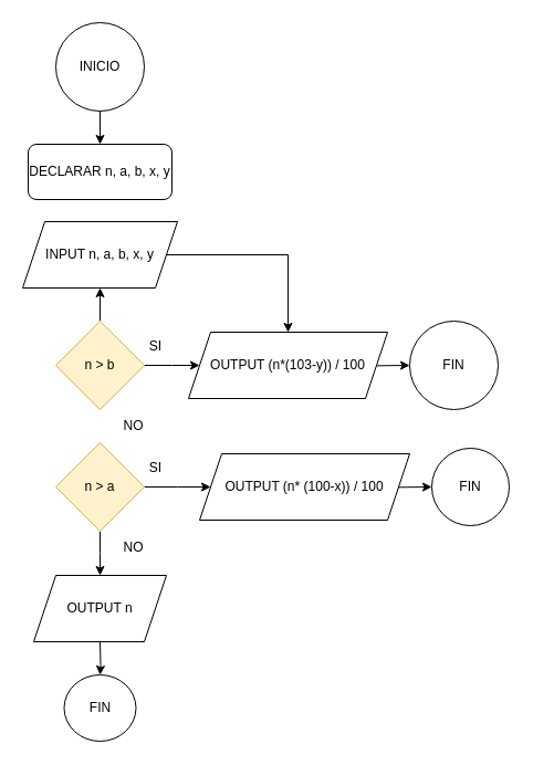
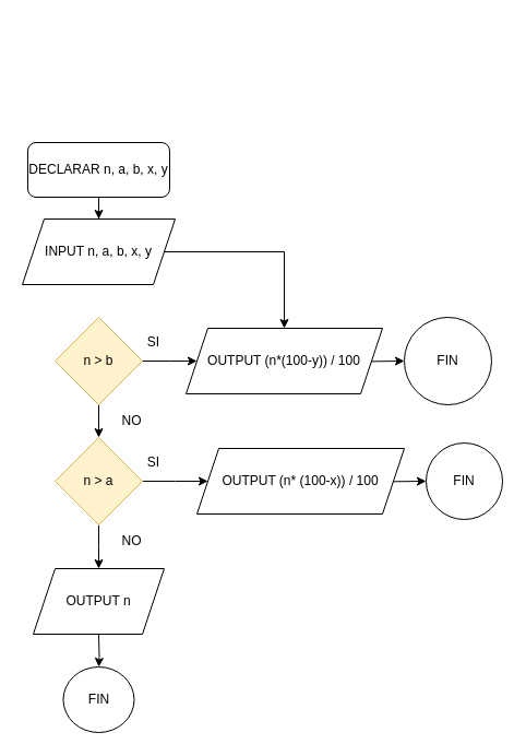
  <mxCell id="0" />
  <mxCell id="1" parent="0" />
- <mxCell id="2" value="" style="edgeStyle=orthogonalEdgeStyle;rounded=0;orthogonalLoop=1;jettySize=auto;html=1;" edge="1" parent="1" source="3" target="5"><mxGeometry relative="1" as="geometry" /></mxCell>
- <mxCell id="3" value="INICIO" style="ellipse;whiteSpace=wrap;html=1;" vertex="1" parent="1"><mxGeometry x="50" y="20" width="80" height="80" as="geometry" /></mxCell>
+ <mxCell id="4" value="" style="edgeStyle=orthogonalEdgeStyle;rounded=0;orthogonalLoop=1;jettySize=auto;html=1;" edge="1" parent="1" source="5" target="7"><mxGeometry relative="1" as="geometry" /></mxCell>
  <mxCell id="5" value="DECLARAR n, a, b, x, y" style="whiteSpace=wrap;html=1;rounded=1;" vertex="1" parent="1"><mxGeometry x="25" y="130" width="130" height="50" as="geometry" /></mxCell>
  <mxCell id="6" value="" style="edgeStyle=orthogonalEdgeStyle;rounded=0;orthogonalLoop=1;jettySize=auto;html=1;" edge="1" parent="1" source="7" target="24"><mxGeometry relative="1" as="geometry" /></mxCell>
  <mxCell id="7" value="INPUT n, a, b, x, y" style="shape=parallelogram;perimeter=parallelogramPerimeter;whiteSpace=wrap;html=1;fixedSize=1;" vertex="1" parent="1"><mxGeometry x="20" y="200" width="140" height="60" as="geometry" /></mxCell>
  <mxCell id="8" value="" style="edgeStyle=orthogonalEdgeStyle;rounded=0;orthogonalLoop=1;jettySize=auto;html=1;" edge="1" parent="1" source="10"><mxGeometry relative="1" as="geometry"><mxPoint x="180" y="330" as="targetPoint" /></mxGeometry></mxCell>
- <mxCell id="9" value="" style="edgeStyle=orthogonalEdgeStyle;rounded=0;orthogonalLoop=1;jettySize=auto;html=1;" edge="1" parent="1" source="10" target="7"><mxGeometry relative="1" as="geometry" /></mxCell>
+ <mxCell id="9" value="" style="edgeStyle=orthogonalEdgeStyle;rounded=0;orthogonalLoop=1;jettySize=auto;html=1;" edge="1" parent="1" source="10" target="15"><mxGeometry relative="1" as="geometry" /></mxCell>
  <mxCell id="10" value="n &amp;gt; b" style="rhombus;whiteSpace=wrap;html=1;fillColor=#fff2cc;strokeColor=#d6b656;" vertex="1" parent="1"><mxGeometry x="50" y="290" width="80" height="80" as="geometry" /></mxCell>
  <mxCell id="11" value="SI" style="text;html=1;align=center;verticalAlign=middle;resizable=0;points=[];autosize=1;strokeColor=none;fillColor=none;" vertex="1" parent="1"><mxGeometry x="125" y="298" width="30" height="30" as="geometry" /></mxCell>
  <mxCell id="12" value="" style="edgeStyle=orthogonalEdgeStyle;rounded=0;orthogonalLoop=1;jettySize=auto;html=1;" edge="1" parent="1" target="23"><mxGeometry relative="1" as="geometry"><mxPoint x="280" y="330" as="sourcePoint" /></mxGeometry></mxCell>
  <mxCell id="13" value="" style="edgeStyle=orthogonalEdgeStyle;rounded=0;orthogonalLoop=1;jettySize=auto;html=1;" edge="1" parent="1" source="15"><mxGeometry relative="1" as="geometry"><mxPoint x="190" y="440" as="targetPoint" /></mxGeometry></mxCell>
  <mxCell id="14" value="" style="edgeStyle=orthogonalEdgeStyle;rounded=0;orthogonalLoop=1;jettySize=auto;html=1;" edge="1" parent="1" source="15"><mxGeometry relative="1" as="geometry"><mxPoint x="90" y="520" as="targetPoint" /></mxGeometry></mxCell>
  <mxCell id="15" value="n &amp;gt; a" style="rhombus;whiteSpace=wrap;html=1;fillColor=#fff2cc;strokeColor=#d6b656;" vertex="1" parent="1"><mxGeometry x="50" y="400" width="80" height="80" as="geometry" /></mxCell>
  <mxCell id="16" value="NO" style="text;html=1;align=center;verticalAlign=middle;resizable=0;points=[];autosize=1;strokeColor=none;fillColor=none;" vertex="1" parent="1"><mxGeometry x="100" y="370" width="40" height="30" as="geometry" /></mxCell>
  <mxCell id="17" value="" style="edgeStyle=orthogonalEdgeStyle;rounded=0;orthogonalLoop=1;jettySize=auto;html=1;" edge="1" parent="1" target="22"><mxGeometry relative="1" as="geometry"><mxPoint x="290" y="440" as="sourcePoint" /></mxGeometry></mxCell>
  <mxCell id="18" value="SI" style="text;html=1;align=center;verticalAlign=middle;resizable=0;points=[];autosize=1;strokeColor=none;fillColor=none;" vertex="1" parent="1"><mxGeometry x="125" y="408" width="30" height="30" as="geometry" /></mxCell>
  <mxCell id="19" value="" style="edgeStyle=orthogonalEdgeStyle;rounded=0;orthogonalLoop=1;jettySize=auto;html=1;" edge="1" parent="1" target="21"><mxGeometry relative="1" as="geometry"><mxPoint x="90" y="580" as="sourcePoint" /></mxGeometry></mxCell>
  <mxCell id="20" value="NO" style="text;html=1;align=center;verticalAlign=middle;resizable=0;points=[];autosize=1;strokeColor=none;fillColor=none;" vertex="1" parent="1"><mxGeometry x="100" y="480" width="40" height="30" as="geometry" /></mxCell>
  <mxCell id="21" value="FIN" style="ellipse;whiteSpace=wrap;html=1;" vertex="1" parent="1"><mxGeometry x="57.5" y="610" width="65" height="60" as="geometry" /></mxCell>
  <mxCell id="22" value="FIN" style="ellipse;whiteSpace=wrap;html=1;" vertex="1" parent="1"><mxGeometry x="390" y="405" width="70" height="70" as="geometry" /></mxCell>
  <mxCell id="23" value="FIN" style="ellipse;whiteSpace=wrap;html=1;" vertex="1" parent="1"><mxGeometry x="370" y="290" width="80" height="80" as="geometry" /></mxCell>
- <mxCell id="24" value="OUTPUT (n*(103-y)) / 100" style="shape=parallelogram;perimeter=parallelogramPerimeter;whiteSpace=wrap;html=1;fixedSize=1;" vertex="1" parent="1"><mxGeometry x="170" y="300" width="180" height="60" as="geometry" /></mxCell>
+ <mxCell id="24" value="OUTPUT (n*(100-y)) / 100" style="shape=parallelogram;perimeter=parallelogramPerimeter;whiteSpace=wrap;html=1;fixedSize=1;" vertex="1" parent="1"><mxGeometry x="170" y="300" width="180" height="60" as="geometry" /></mxCell>
  <mxCell id="25" value="OUTPUT (n* (100-x)) / 100" style="shape=parallelogram;perimeter=parallelogramPerimeter;whiteSpace=wrap;html=1;fixedSize=1;" vertex="1" parent="1"><mxGeometry x="180" y="410" width="190" height="60" as="geometry" /></mxCell>
  <mxCell id="26" value="OUTPUT n" style="shape=parallelogram;perimeter=parallelogramPerimeter;whiteSpace=wrap;html=1;fixedSize=1;" vertex="1" parent="1"><mxGeometry x="30" y="520" width="120" height="60" as="geometry" /></mxCell>
